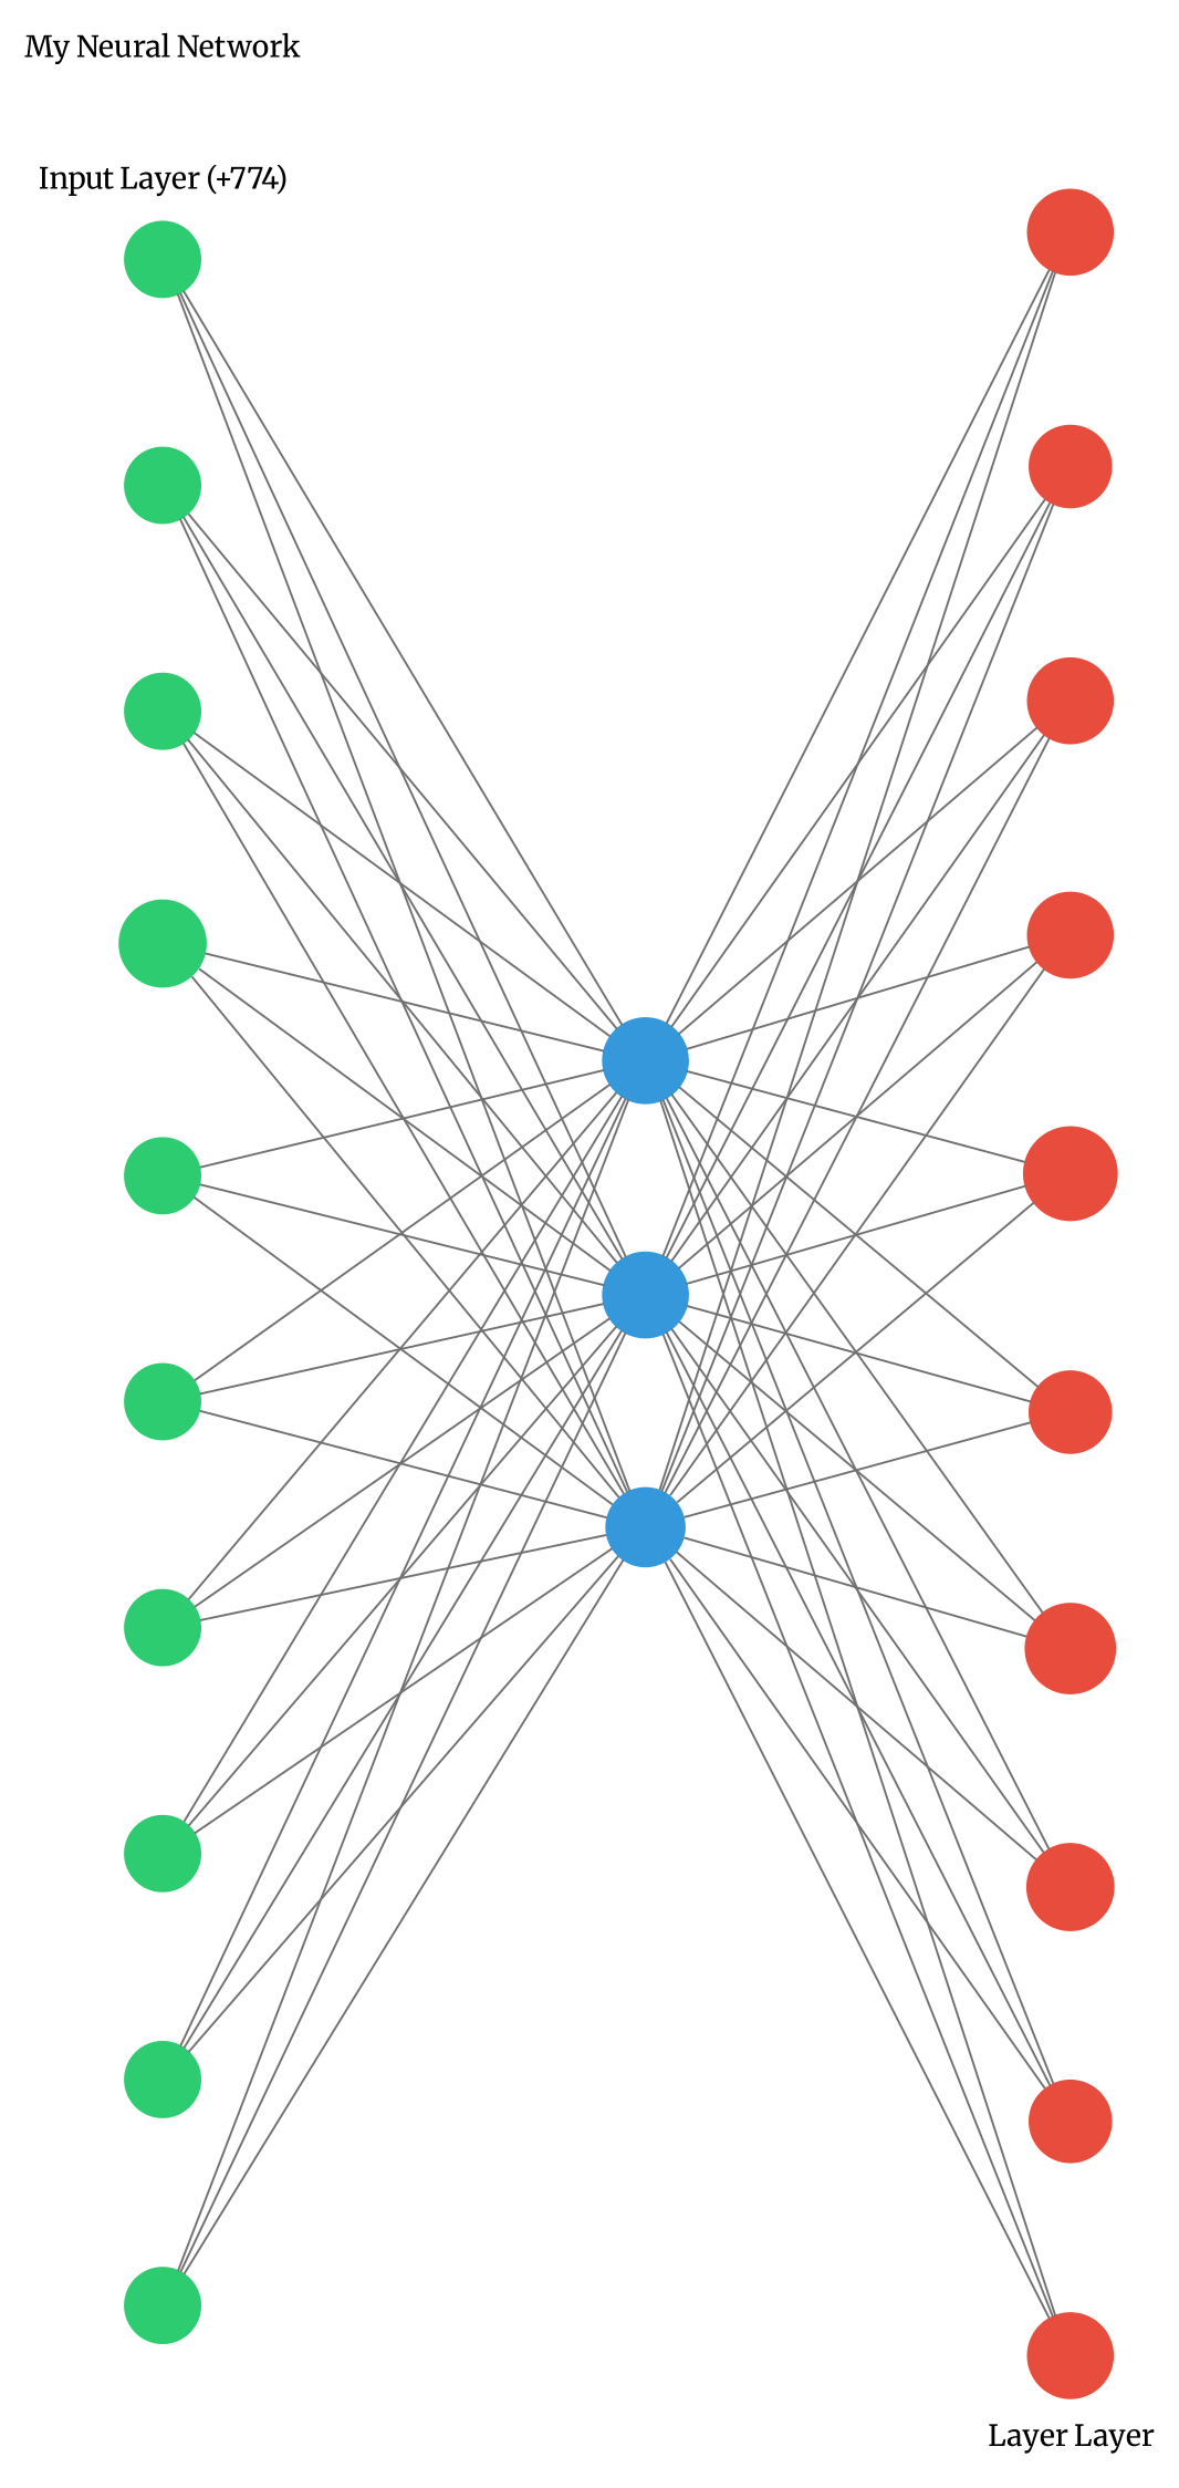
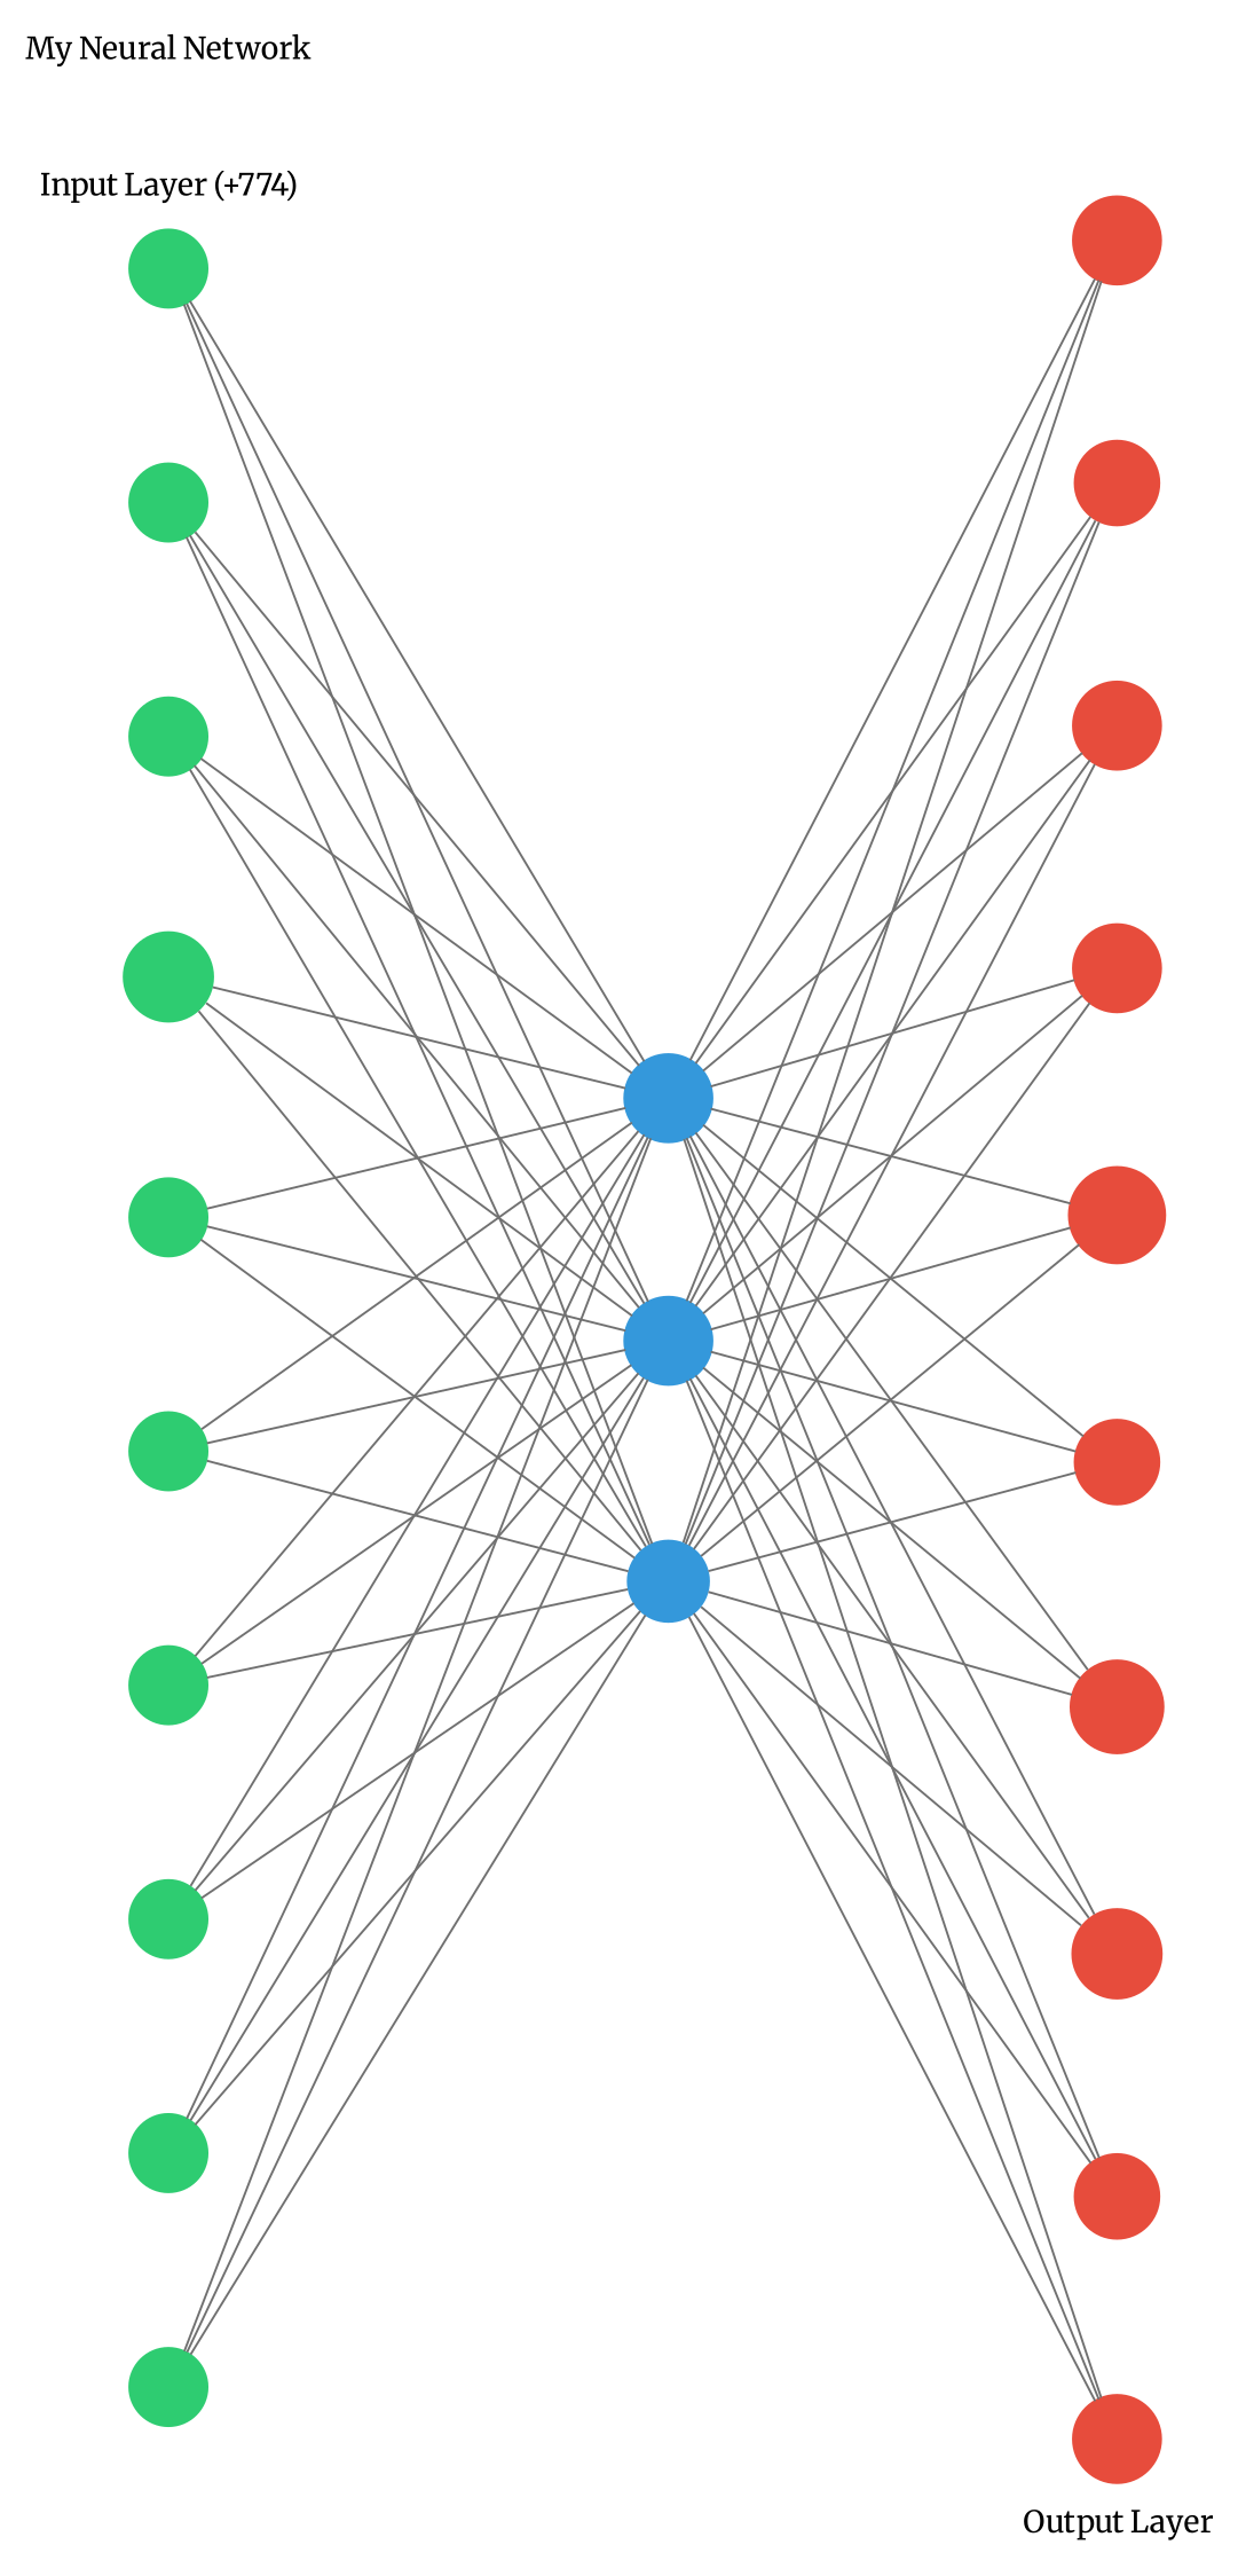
  digraph {
    arrowShape=none
    nodesep=1
    ranksep=2
    splines=false
    rankdir=LR
    fontname=Merriweather
    node [color="#2ecc71" fontcolor="#2ecc71" shape=circle style=filled fontname=Merriweather]
    edge [arrowhead=none color="#707070" fontname=Merriweather]
    1
    2
    3
    4
    5
    6
    7
    8
    9
    10
    11 [color="#3498db" fontcolor="#3498db"]
    12 [color="#3498db" fontcolor="#3498db"]
    13 [color="#3498db" fontcolor="#3498db"]
    14 [color="#e74c3c" fontcolor="#e74c3c"]
    15 [color="#e74c3c" fontcolor="#e74c3c"]
    16 [color="#e74c3c" fontcolor="#e74c3c"]
    17 [color="#e74c3c" fontcolor="#e74c3c"]
    18 [color="#e74c3c" fontcolor="#e74c3c"]
    19 [color="#e74c3c" fontcolor="#e74c3c"]
    20 [color="#e74c3c" fontcolor="#e74c3c"]
    21 [color="#e74c3c" fontcolor="#e74c3c"]
    22 [color="#e74c3c" fontcolor="#e74c3c"]
    23 [color="#e74c3c" fontcolor="#e74c3c"]
    subgraph cluster_1 {
      color=white
      label="My Neural Network\n\n\n\nInput Layer (+774)"
      rank=same
      1
      2
      3
      4
      5
      6
      7
      8
      9
      10
    }
    subgraph cluster_2 {
      color=white
      labeljust=right
      labelloc=b
      rank=same
      11
      12
      13
    }
    subgraph cluster_3 {
      color=white
-     label="Layer Layer"
+     label="Output Layer"
      labeljust=1
      labelloc=bottom
      rank=same
      14
      15
      16
      17
      18
      19
      20
      21
      22
      23
    }
    1 -> 11
    1 -> 12
    1 -> 13
    2 -> 11
    2 -> 12
    2 -> 13
    3 -> 11
    3 -> 12
    3 -> 13
    4 -> 11
    4 -> 12
    4 -> 13
    5 -> 11
    5 -> 12
    5 -> 13
    6 -> 11
    6 -> 12
    6 -> 13
    7 -> 11
    7 -> 12
    7 -> 13
    8 -> 11
    8 -> 12
    8 -> 13
    9 -> 11
    9 -> 12
    9 -> 13
    10 -> 11
    10 -> 12
    10 -> 13
    11 -> 14
    11 -> 15
    11 -> 16
    11 -> 17
    11 -> 18
    11 -> 19
    11 -> 20
    11 -> 21
    11 -> 22
    11 -> 23
    12 -> 14
    12 -> 15
    12 -> 16
    12 -> 17
    12 -> 18
    12 -> 19
    12 -> 20
    12 -> 21
    12 -> 22
    12 -> 23
    13 -> 14
    13 -> 15
    13 -> 16
    13 -> 17
    13 -> 18
    13 -> 19
    13 -> 20
    13 -> 21
    13 -> 22
    13 -> 23
  }
